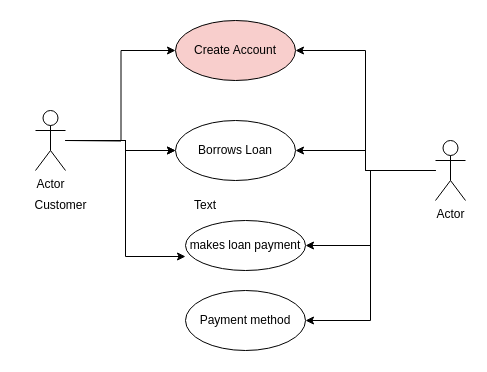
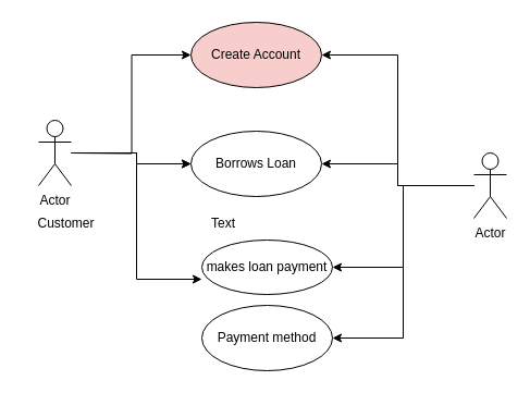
  <mxCell id="0" />
  <mxCell id="1" parent="0" />
  <mxCell id="2" value="" style="edgeStyle=orthogonalEdgeStyle;rounded=0;orthogonalLoop=1;jettySize=auto;html=1;" edge="1" parent="1" source="6" target="9"><mxGeometry relative="1" as="geometry"><Array as="points"><mxPoint x="125" y="140" /><mxPoint x="125" y="150" /></Array></mxGeometry></mxCell>
  <mxCell id="3" style="edgeStyle=orthogonalEdgeStyle;rounded=0;orthogonalLoop=1;jettySize=auto;html=1;entryX=0;entryY=0.5;entryDx=0;entryDy=0;" edge="1" parent="1" target="8"><mxGeometry relative="1" as="geometry"><mxPoint x="65" y="140" as="sourcePoint" /></mxGeometry></mxCell>
  <mxCell id="4" value="" style="edgeStyle=orthogonalEdgeStyle;rounded=0;orthogonalLoop=1;jettySize=auto;html=1;" edge="1" parent="1" source="6" target="9"><mxGeometry relative="1" as="geometry"><Array as="points"><mxPoint x="125" y="140" /><mxPoint x="125" y="150" /></Array></mxGeometry></mxCell>
  <mxCell id="5" style="edgeStyle=orthogonalEdgeStyle;rounded=0;orthogonalLoop=1;jettySize=auto;html=1;entryX=0;entryY=0.72;entryDx=0;entryDy=0;entryPerimeter=0;" edge="1" parent="1" source="6" target="10"><mxGeometry relative="1" as="geometry" /></mxCell>
  <mxCell id="6" value="Actor" style="shape=umlActor;verticalLabelPosition=bottom;verticalAlign=top;html=1;outlineConnect=0;" vertex="1" parent="1"><mxGeometry x="35" y="110" width="30" height="60" as="geometry" /></mxCell>
  <mxCell id="7" value="Customer&lt;br&gt;" style="text;html=1;align=center;verticalAlign=middle;resizable=0;points=[];autosize=1;strokeColor=none;fillColor=none;" vertex="1" parent="1"><mxGeometry x="20" y="190" width="80" height="30" as="geometry" /></mxCell>
  <mxCell id="8" value="Create Account" style="ellipse;whiteSpace=wrap;html=1;fillColor=#f8cecc;" vertex="1" parent="1"><mxGeometry x="175" y="20" width="120" height="60" as="geometry" /></mxCell>
  <mxCell id="9" value="Borrows Loan" style="ellipse;whiteSpace=wrap;html=1;" vertex="1" parent="1"><mxGeometry x="175" y="120" width="120" height="60" as="geometry" /></mxCell>
  <mxCell id="10" value="makes loan payment&lt;br&gt;" style="ellipse;whiteSpace=wrap;html=1;" vertex="1" parent="1"><mxGeometry x="185" y="220" width="120" height="50" as="geometry" /></mxCell>
  <mxCell id="11" style="edgeStyle=orthogonalEdgeStyle;rounded=0;orthogonalLoop=1;jettySize=auto;html=1;entryX=1;entryY=0.5;entryDx=0;entryDy=0;" edge="1" parent="1" source="15" target="9"><mxGeometry relative="1" as="geometry" /></mxCell>
  <mxCell id="12" style="edgeStyle=orthogonalEdgeStyle;rounded=0;orthogonalLoop=1;jettySize=auto;html=1;entryX=1;entryY=0.5;entryDx=0;entryDy=0;" edge="1" parent="1" source="15" target="8"><mxGeometry relative="1" as="geometry" /></mxCell>
  <mxCell id="13" style="edgeStyle=orthogonalEdgeStyle;rounded=0;orthogonalLoop=1;jettySize=auto;html=1;entryX=1;entryY=0.5;entryDx=0;entryDy=0;" edge="1" parent="1" source="15" target="10"><mxGeometry relative="1" as="geometry" /></mxCell>
  <mxCell id="14" style="edgeStyle=orthogonalEdgeStyle;rounded=0;orthogonalLoop=1;jettySize=auto;html=1;entryX=1;entryY=0.5;entryDx=0;entryDy=0;" edge="1" parent="1" source="15" target="17"><mxGeometry relative="1" as="geometry" /></mxCell>
  <mxCell id="15" value="Actor" style="shape=umlActor;verticalLabelPosition=bottom;verticalAlign=top;html=1;outlineConnect=0;" vertex="1" parent="1"><mxGeometry x="435" y="140" width="30" height="60" as="geometry" /></mxCell>
  <mxCell id="16" value="Text" style="text;html=1;strokeColor=none;fillColor=none;align=center;verticalAlign=middle;whiteSpace=wrap;rounded=0;" vertex="1" parent="1"><mxGeometry x="175" y="190" width="60" height="30" as="geometry" /></mxCell>
- <mxCell id="17" value="Payment method" style="ellipse;whiteSpace=wrap;html=1;" vertex="1" parent="1"><mxGeometry x="185" y="290" width="120" height="60" as="geometry" /></mxCell>
+ <mxCell id="17" value="Payment method" style="ellipse;whiteSpace=wrap;html=1;" vertex="1" parent="1"><mxGeometry x="185" y="280" width="120" height="60" as="geometry" /></mxCell>
